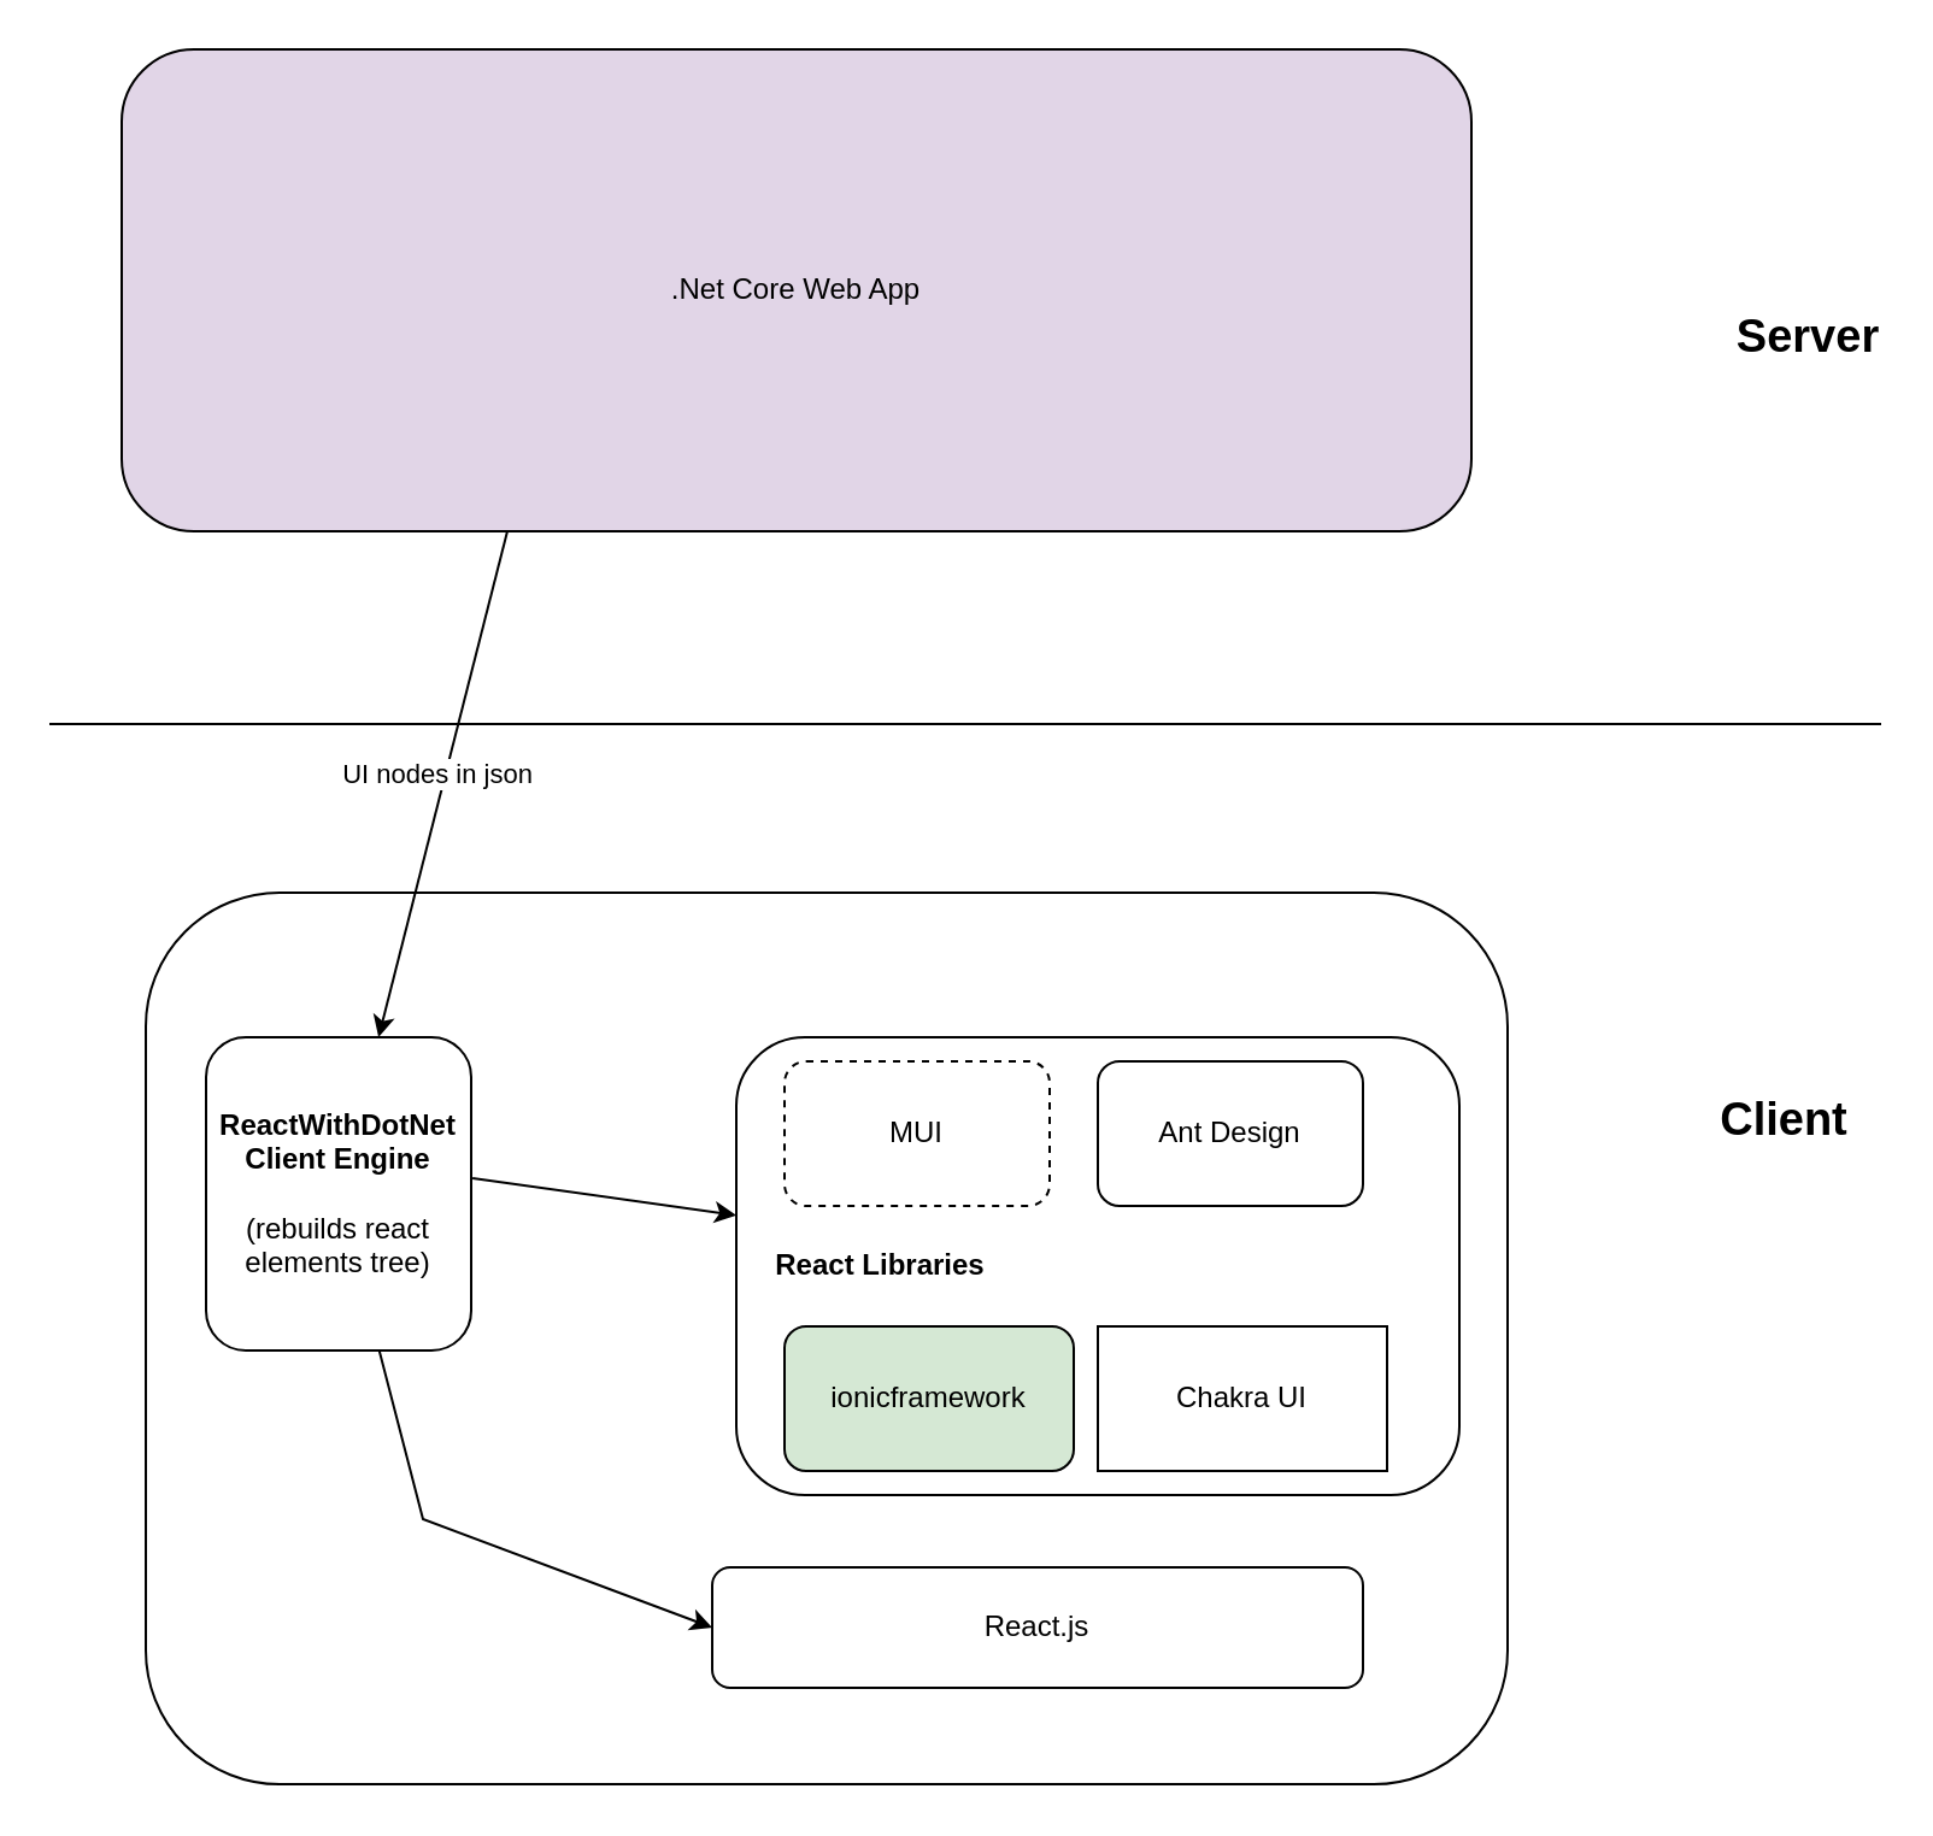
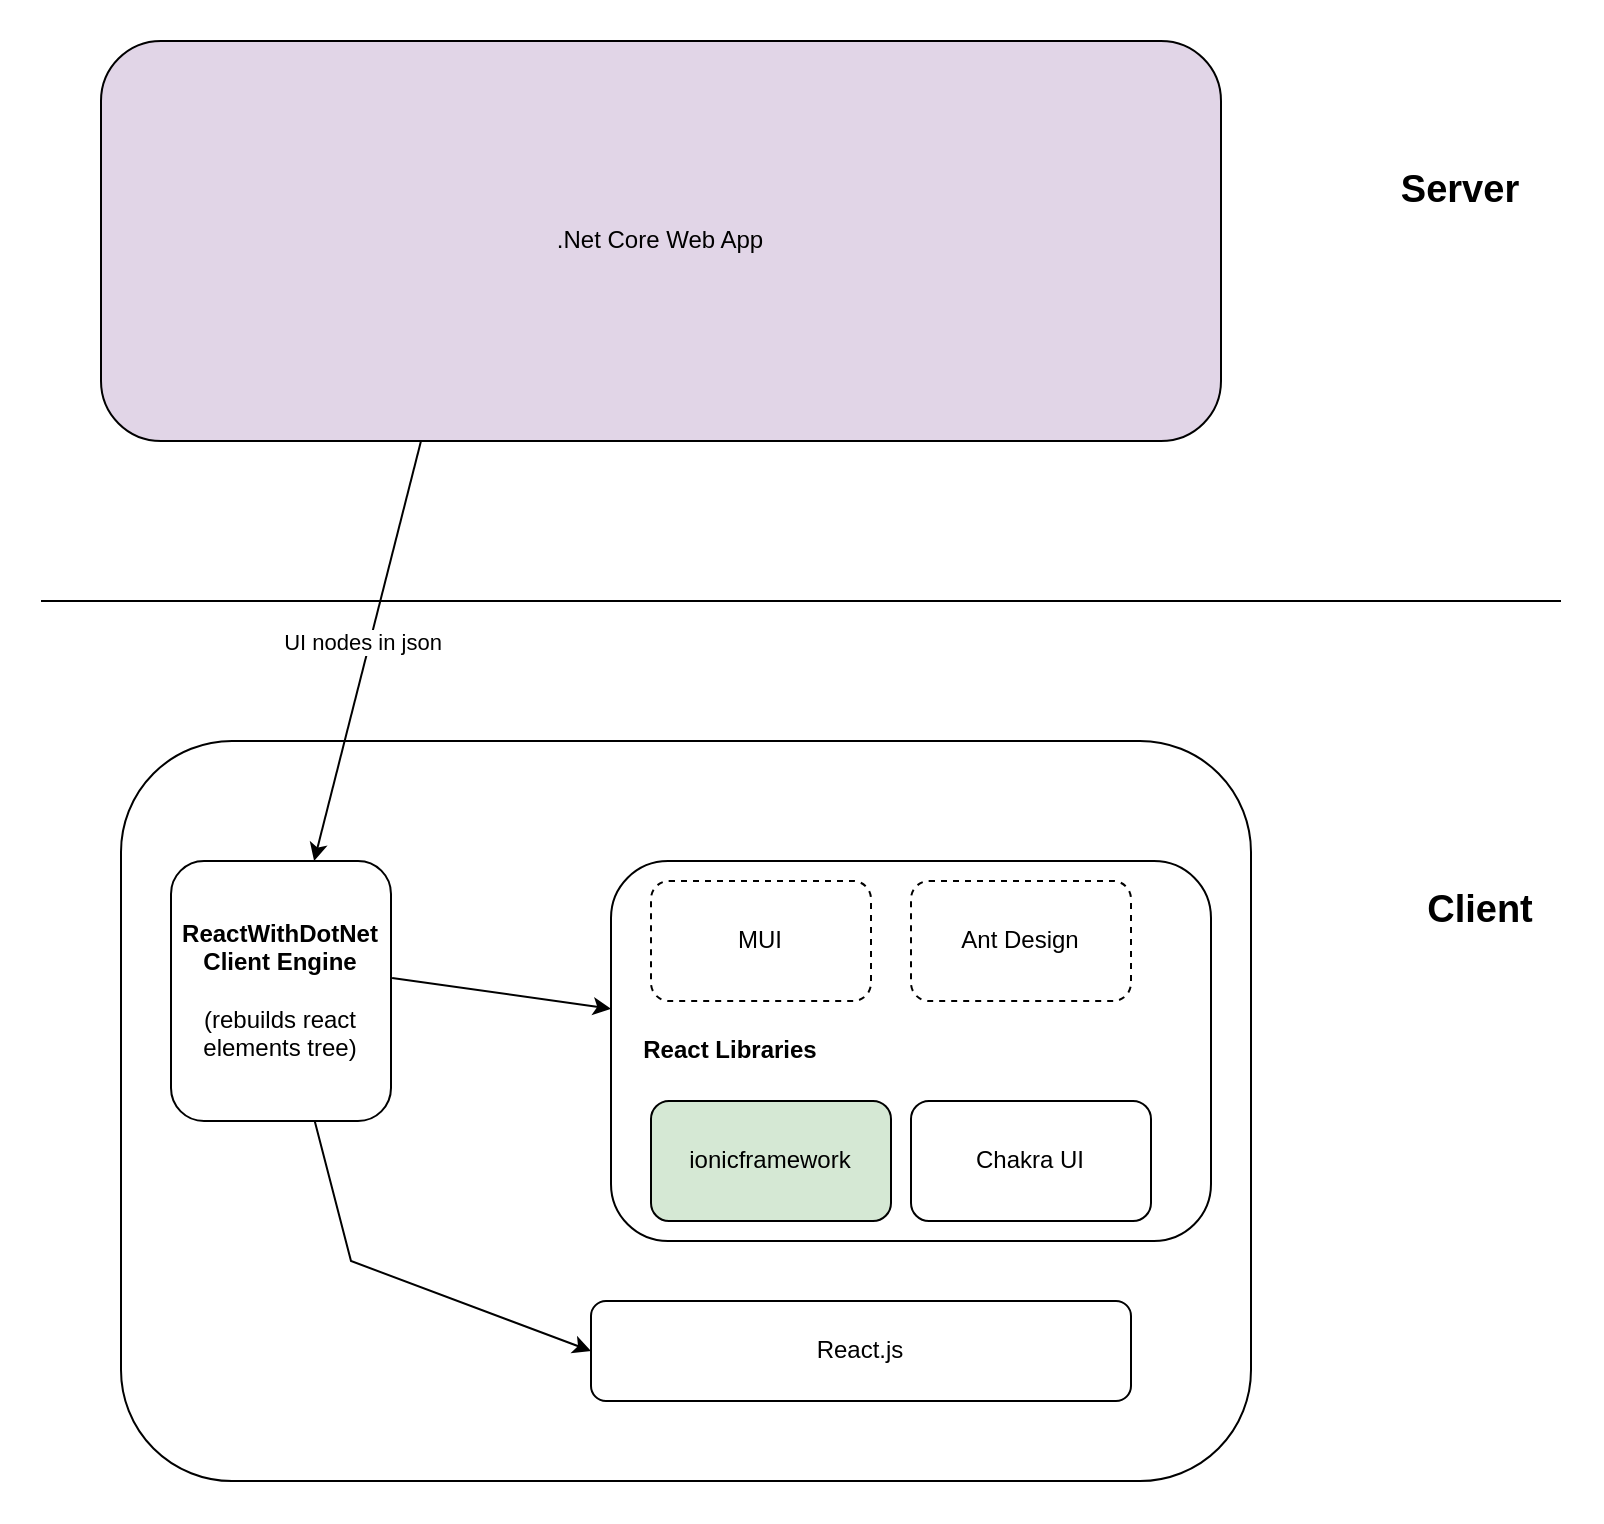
  <mxCell id="0" />
  <mxCell id="1" parent="0" />
  <mxCell id="2" value="" style="rounded=1;whiteSpace=wrap;html=1;" parent="1" vertex="1"><mxGeometry x="60" y="370" width="565" height="370" as="geometry" /></mxCell>
  <mxCell id="3" value="React.js" style="rounded=1;whiteSpace=wrap;html=1;" parent="1" vertex="1"><mxGeometry x="295" y="650" width="270" height="50" as="geometry" /></mxCell>
  <mxCell id="4" value="" style="rounded=1;whiteSpace=wrap;html=1;" parent="1" vertex="1"><mxGeometry x="305" y="430" width="300" height="190" as="geometry" /></mxCell>
  <mxCell id="5" value="MUI" style="rounded=1;whiteSpace=wrap;html=1;dashed=1;" parent="1" vertex="1"><mxGeometry x="325" y="440" width="110" height="60" as="geometry" /></mxCell>
- <mxCell id="6" value="Ant Design" style="rounded=1;whiteSpace=wrap;html=1;" parent="1" vertex="1"><mxGeometry x="455" y="440" width="110" height="60" as="geometry" /></mxCell>
+ <mxCell id="6" value="Ant Design" style="rounded=1;whiteSpace=wrap;html=1;dashed=1;" parent="1" vertex="1"><mxGeometry x="455" y="440" width="110" height="60" as="geometry" /></mxCell>
  <mxCell id="7" value="React Libraries" style="text;html=1;align=center;verticalAlign=middle;whiteSpace=wrap;rounded=0;fontStyle=1" parent="1" vertex="1"><mxGeometry x="320" y="510" width="90" height="30" as="geometry" /></mxCell>
  <mxCell id="8" value="ionicframework" style="rounded=1;whiteSpace=wrap;html=1;fillColor=#d5e8d4;" parent="1" vertex="1"><mxGeometry x="325" y="550" width="120" height="60" as="geometry" /></mxCell>
- <mxCell id="9" value="Chakra UI" style="whiteSpace=wrap;html=1;rounded=0;" parent="1" vertex="1"><mxGeometry x="455" y="550" width="120" height="60" as="geometry" /></mxCell>
+ <mxCell id="9" value="Chakra UI" style="rounded=1;whiteSpace=wrap;html=1;" parent="1" vertex="1"><mxGeometry x="455" y="550" width="120" height="60" as="geometry" /></mxCell>
  <mxCell id="10" value="&lt;b&gt;ReactWithDotNet Client Engine&lt;/b&gt;&lt;div&gt;&lt;br&gt;&lt;div&gt;(rebuilds react elements tree)&lt;/div&gt;&lt;/div&gt;" style="rounded=1;whiteSpace=wrap;html=1;" parent="1" vertex="1"><mxGeometry x="85" y="430" width="110" height="130" as="geometry" /></mxCell>
  <mxCell id="11" value="" style="endArrow=classic;html=1;rounded=0;" parent="1" target="10" edge="1"><mxGeometry width="50" height="50" relative="1" as="geometry"><mxPoint x="210" y="220" as="sourcePoint" /><mxPoint x="110" y="250" as="targetPoint" /></mxGeometry></mxCell>
  <mxCell id="12" value="UI nodes in json" style="edgeLabel;html=1;align=center;verticalAlign=middle;resizable=0;points=[];" parent="11" vertex="1" connectable="0"><mxGeometry x="-0.185" y="-4" relative="1" as="geometry"><mxPoint x="-4" y="16" as="offset" /></mxGeometry></mxCell>
  <mxCell id="13" value="" style="endArrow=classic;html=1;rounded=0;entryX=0;entryY=0.5;entryDx=0;entryDy=0;" parent="1" source="10" target="3" edge="1"><mxGeometry width="50" height="50" relative="1" as="geometry"><mxPoint x="175" y="720" as="sourcePoint" /><mxPoint x="225" y="670" as="targetPoint" /><Array as="points"><mxPoint x="175" y="630" /></Array></mxGeometry></mxCell>
  <mxCell id="14" value="" style="endArrow=classic;html=1;rounded=0;exitX=1.005;exitY=0.45;exitDx=0;exitDy=0;exitPerimeter=0;" parent="1" source="10" target="4" edge="1"><mxGeometry width="50" height="50" relative="1" as="geometry"><mxPoint x="265" y="480" as="sourcePoint" /><mxPoint x="315" y="430" as="targetPoint" /></mxGeometry></mxCell>
  <mxCell id="15" value="" style="endArrow=none;html=1;rounded=0;" parent="1" edge="1"><mxGeometry width="50" height="50" relative="1" as="geometry"><mxPoint x="20" y="300" as="sourcePoint" /><mxPoint x="780" y="300" as="targetPoint" /></mxGeometry></mxCell>
- <mxCell id="16" value="Server" style="text;html=1;align=center;verticalAlign=middle;whiteSpace=wrap;rounded=0;fontSize=19;fontStyle=1" parent="1" vertex="1"><mxGeometry x="720" y="125" width="60" height="30" as="geometry" /></mxCell>
+ <mxCell id="16" value="Server" style="text;html=1;align=center;verticalAlign=middle;whiteSpace=wrap;rounded=0;fontSize=19;fontStyle=1" parent="1" vertex="1"><mxGeometry x="700" y="80" width="60" height="30" as="geometry" /></mxCell>
  <mxCell id="17" value=".Net Core Web App" style="rounded=1;whiteSpace=wrap;html=1;fillColor=#e1d5e7;" parent="1" vertex="1"><mxGeometry x="50" y="20" width="560" height="200" as="geometry" /></mxCell>
- <mxCell id="18" value="Client" style="text;html=1;align=center;verticalAlign=middle;whiteSpace=wrap;rounded=0;fontSize=19;fontStyle=1" parent="1" vertex="1"><mxGeometry x="710" y="450" width="60" height="30" as="geometry" /></mxCell>
+ <mxCell id="18" value="Client" style="text;html=1;align=center;verticalAlign=middle;whiteSpace=wrap;rounded=0;fontSize=19;fontStyle=1" parent="1" vertex="1"><mxGeometry x="710" y="440" width="60" height="30" as="geometry" /></mxCell>
